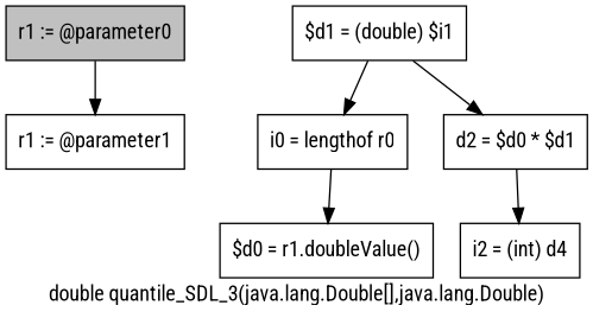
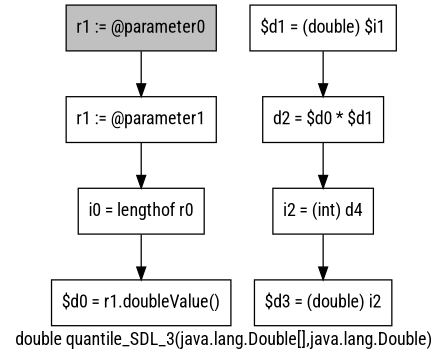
  digraph {
    fontname="Roboto Condensed"
    label="double quantile_SDL_3(java.lang.Double[],java.lang.Double)"
    node [fontname="Roboto Condensed" shape=box]
    edge [fontname="Roboto Condensed"]
    n1 [fillcolor=gray label="r1 := @parameter0" style=filled]
    n2 [label="r1 := @parameter1"]
    n3 [label="i0 = lengthof r0"]
    n4 [label="$d0 = r1.doubleValue()"]
    n5 [label="$d1 = (double) $i1"]
    n6 [label="d2 = $d0 * $d1"]
    n7 [label="i2 = (int) d4"]
+   n8 [label="$d3 = (double) i2"]
    n1 -> n2
-   n5 -> n3
+   n2 -> n3
    n3 -> n4
    n5 -> n6
    n6 -> n7
+   n7 -> n8
  }
